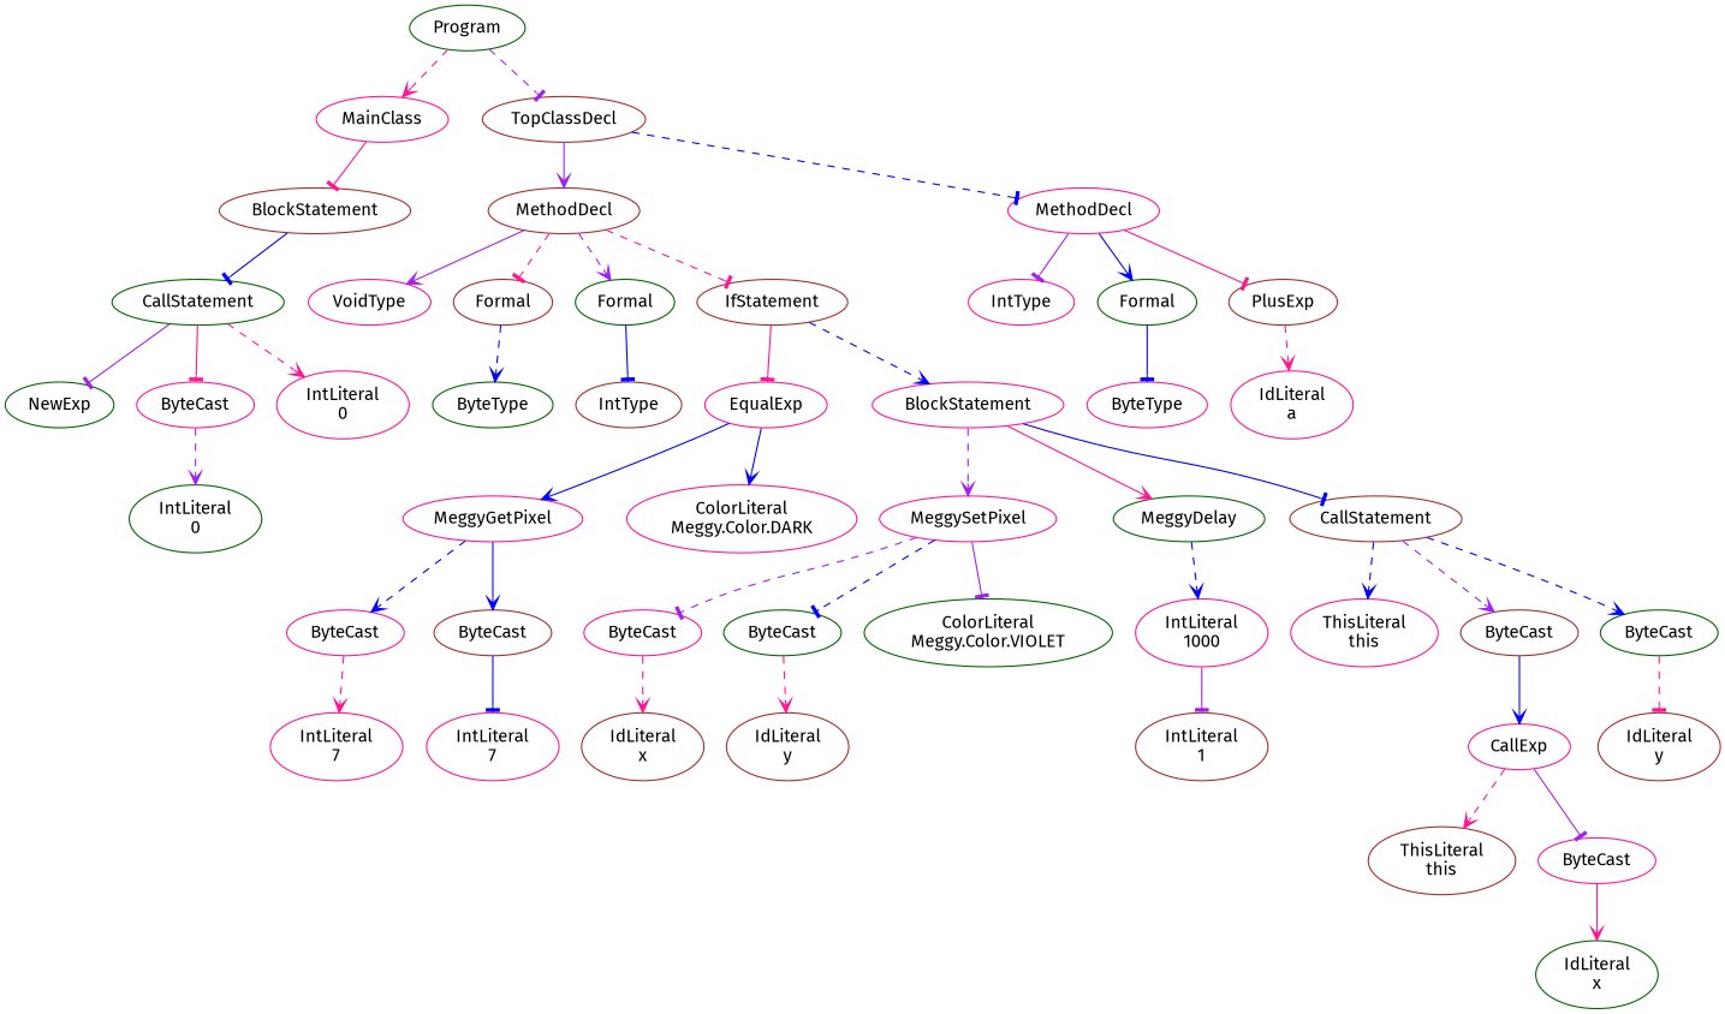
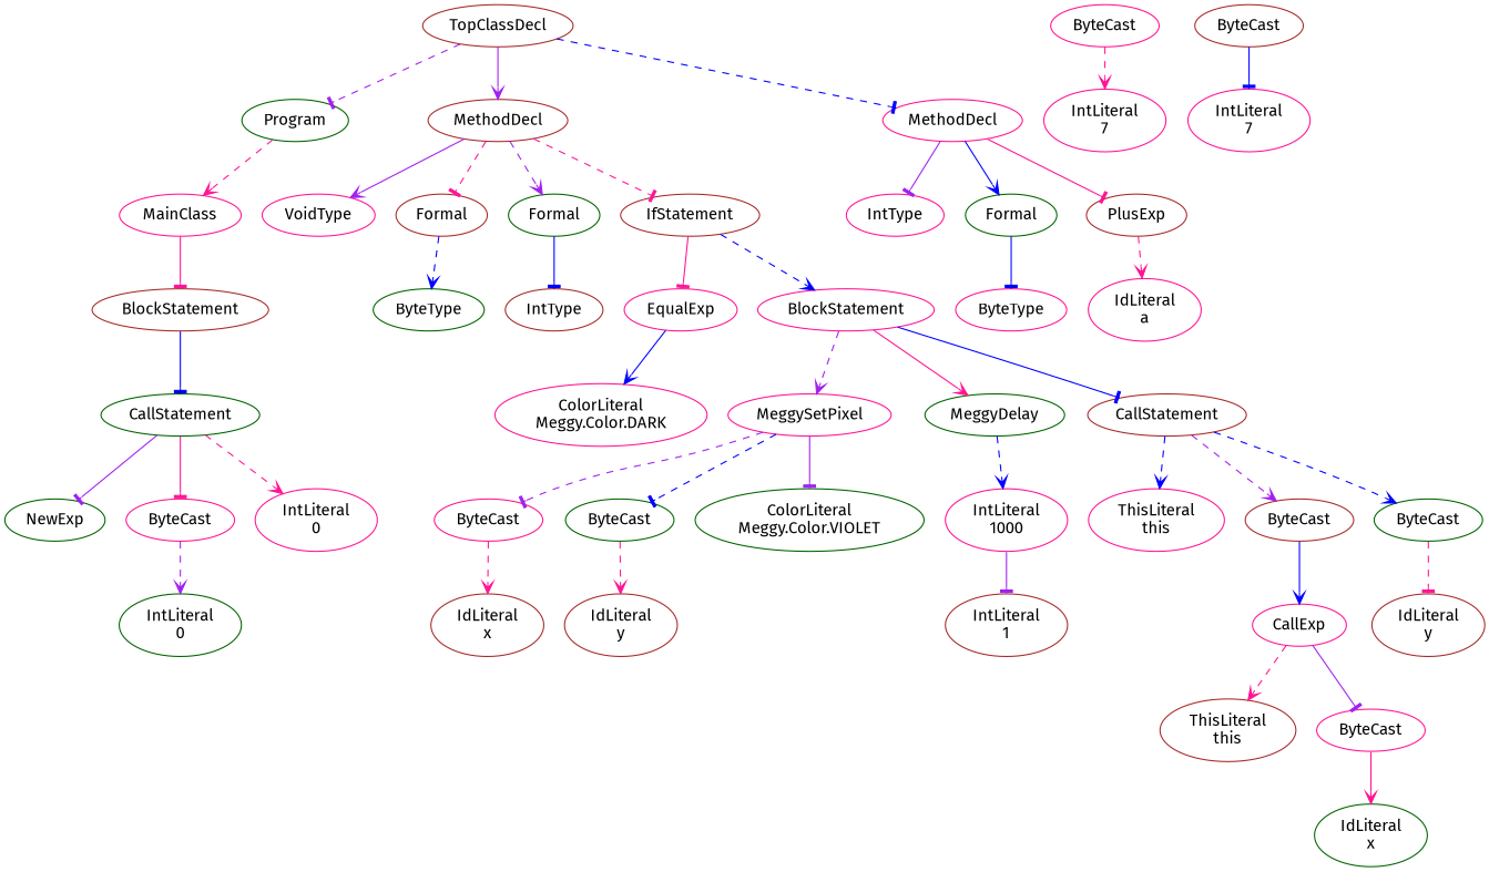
  digraph {
    fontname="Fira Sans"
    node [color=deeppink fontname="Fira Sans"]
    edge [arrowhead=vee color=blue fontname="Fira Sans" style=dashed]
    n1 [color=darkgreen label=Program]
    n2 [label=MainClass]
    n3 [color=brown label=TopClassDecl]
    n4 [color=brown label=BlockStatement]
    n5 [color=brown label=MethodDecl]
    n6 [label=MethodDecl]
    n7 [color=darkgreen label=CallStatement]
    n8 [color=darkgreen label=NewExp]
    n9 [label=ByteCast]
    n10 [label="IntLiteral\n0"]
    n11 [color=darkgreen label="IntLiteral\n0"]
    n12 [label=VoidType]
    n13 [color=brown label=Formal]
    n14 [color=darkgreen label=Formal]
    n15 [color=brown label=IfStatement]
    n16 [label=IntType]
    n17 [color=darkgreen label=Formal]
    n18 [color=brown label=PlusExp]
    n19 [color=darkgreen label=ByteType]
    n20 [color=brown label=IntType]
    n21 [label=EqualExp]
    n22 [label=BlockStatement]
-   n23 [label=MeggyGetPixel]
    n24 [label="ColorLiteral\nMeggy.Color.DARK"]
    n25 [label=MeggySetPixel]
    n26 [color=darkgreen label=MeggyDelay]
    n27 [color=brown label=CallStatement]
    n28 [label=ByteCast]
    n29 [color=brown label=ByteCast]
    n30 [label="IntLiteral\n7"]
    n31 [label="IntLiteral\n7"]
    n32 [label=ByteCast]
    n33 [color=darkgreen label=ByteCast]
    n34 [color=darkgreen label="ColorLiteral\nMeggy.Color.VIOLET"]
    n35 [label="IntLiteral\n1000"]
    n36 [label="ThisLiteral\nthis"]
    n37 [color=brown label=ByteCast]
    n38 [color=darkgreen label=ByteCast]
    n39 [color=brown label="IdLiteral\nx"]
    n40 [color=brown label="IdLiteral\ny"]
    n41 [color=brown label="IntLiteral\n1"]
    n42 [label=CallExp]
    n43 [color=brown label="IdLiteral\ny"]
    n44 [color=brown label="ThisLiteral\nthis"]
    n45 [label=ByteCast]
    n46 [color=darkgreen label="IdLiteral\nx"]
    n47 [label=ByteType]
    n48 [label="IdLiteral\na"]
    n1 -> n2 [color=deeppink]
-   n1 -> n3 [arrowhead=tee color=purple]
+   n3 -> n1 [arrowhead=tee color=purple]
    n2 -> n4 [arrowhead=tee color=deeppink style=solid]
    n3 -> n5 [color=purple style=solid]
    n3 -> n6 [arrowhead=tee]
    n4 -> n7 [arrowhead=tee style=solid]
    n5 -> n12 [color=purple style=solid]
    n5 -> n13 [arrowhead=tee color=deeppink]
    n5 -> n14 [color=purple]
    n5 -> n15 [arrowhead=tee color=deeppink]
    n6 -> n16 [arrowhead=tee color=purple style=solid]
    n6 -> n17 [style=solid]
    n6 -> n18 [arrowhead=tee color=deeppink style=solid]
    n7 -> n8 [arrowhead=tee color=purple style=solid]
    n7 -> n9 [arrowhead=tee color=deeppink style=solid]
    n7 -> n10 [color=deeppink]
    n9 -> n11 [color=purple]
    n13 -> n19
    n14 -> n20 [arrowhead=tee style=solid]
    n15 -> n21 [arrowhead=tee color=deeppink style=solid]
    n15 -> n22
    n17 -> n47 [arrowhead=tee style=solid]
    n18 -> n48 [color=deeppink]
-   n21 -> n23 [style=solid]
    n21 -> n24 [style=solid]
    n22 -> n25 [color=purple]
    n22 -> n26 [color=deeppink style=solid]
    n22 -> n27 [arrowhead=tee style=solid]
-   n23 -> n28
-   n23 -> n29 [style=solid]
    n25 -> n32 [arrowhead=tee color=purple]
    n25 -> n33 [arrowhead=tee]
    n25 -> n34 [arrowhead=tee color=purple style=solid]
    n26 -> n35
    n27 -> n36
    n27 -> n37 [color=purple]
    n27 -> n38
    n28 -> n30 [color=deeppink]
    n29 -> n31 [arrowhead=tee style=solid]
    n32 -> n39 [color=deeppink]
    n33 -> n40 [color=deeppink]
    n35 -> n41 [arrowhead=tee color=purple style=solid]
    n37 -> n42 [style=solid]
    n38 -> n43 [arrowhead=tee color=deeppink]
    n42 -> n44 [color=deeppink]
    n42 -> n45 [arrowhead=tee color=purple style=solid]
    n45 -> n46 [color=deeppink style=solid]
  }
